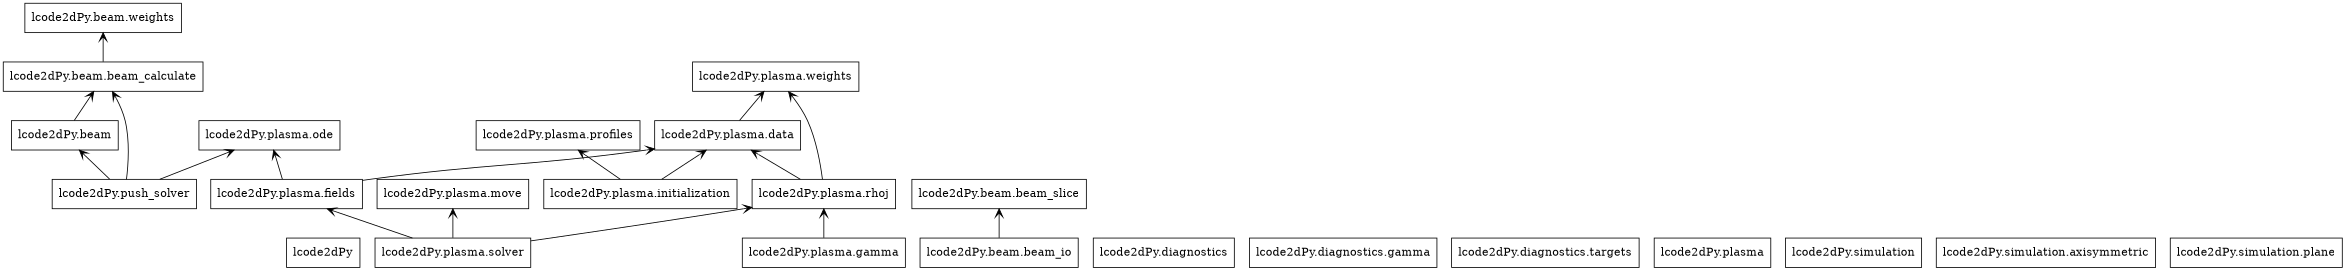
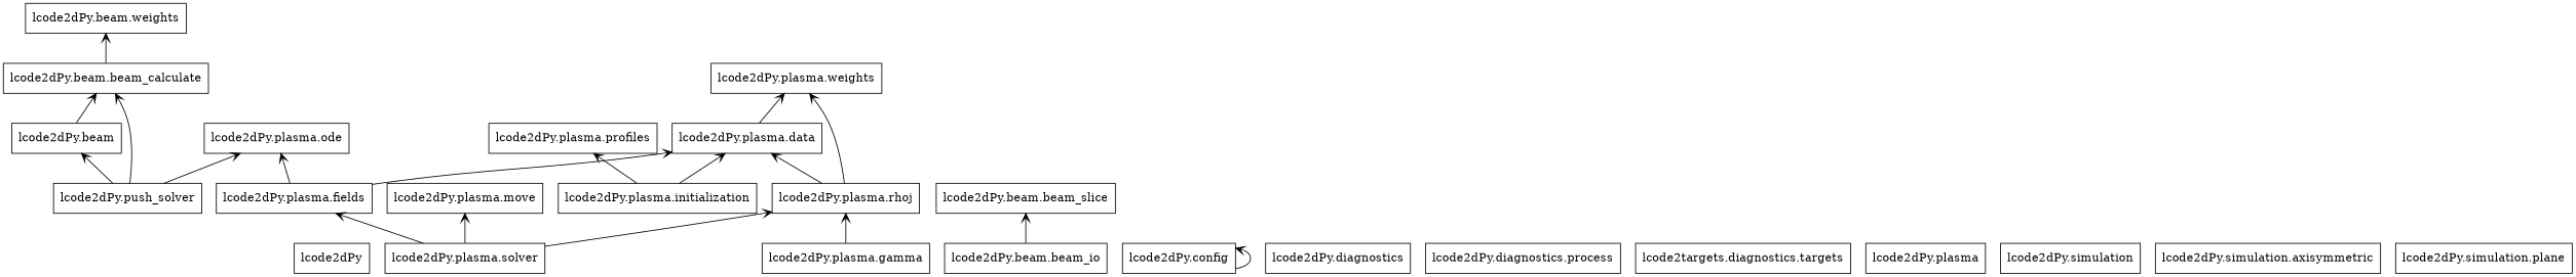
  digraph {
    rankdir=BT
    node [shape=box]
    edge [arrowhead=open arrowtail=none]
    n1 [label=lcode2dPy]
    n2 [label="lcode2dPy.beam"]
    n3 [label="lcode2dPy.beam.beam_calculate"]
    n4 [label="lcode2dPy.beam.weights"]
    n5 [label="lcode2dPy.beam.beam_slice"]
    n6 [label="lcode2dPy.beam.beam_io"]
+   n7 [label="lcode2dPy.config"]
    n8 [label="lcode2dPy.diagnostics"]
-   n9 [label="lcode2dPy.diagnostics.gamma"]
-   n10 [label="lcode2dPy.diagnostics.targets"]
+   n9 [label="lcode2dPy.diagnostics.process"]
+   n10 [label="lcode2targets.diagnostics.targets"]
    n11 [label="lcode2dPy.plasma"]
    n12 [label="lcode2dPy.plasma.data"]
    n13 [label="lcode2dPy.plasma.weights"]
    n14 [label="lcode2dPy.plasma.fields"]
    n15 [label="lcode2dPy.plasma.ode"]
    n16 [label="lcode2dPy.plasma.gamma"]
    n17 [label="lcode2dPy.plasma.rhoj"]
    n18 [label="lcode2dPy.plasma.initialization"]
    n19 [label="lcode2dPy.plasma.profiles"]
    n20 [label="lcode2dPy.plasma.move"]
    n21 [label="lcode2dPy.plasma.solver"]
    n22 [label="lcode2dPy.push_solver"]
    n23 [label="lcode2dPy.simulation"]
    n24 [label="lcode2dPy.simulation.axisymmetric"]
    n25 [label="lcode2dPy.simulation.plane"]
    n2 -> n3
    n3 -> n4
    n6 -> n5
+   n7 -> n7
    n12 -> n13
    n14 -> n12
    n14 -> n15
    n16 -> n17
    n17 -> n12
    n17 -> n13
    n18 -> n12
    n18 -> n19
    n21 -> n14
    n21 -> n17
    n21 -> n20
    n22 -> n2
    n22 -> n3
    n22 -> n15
  }
